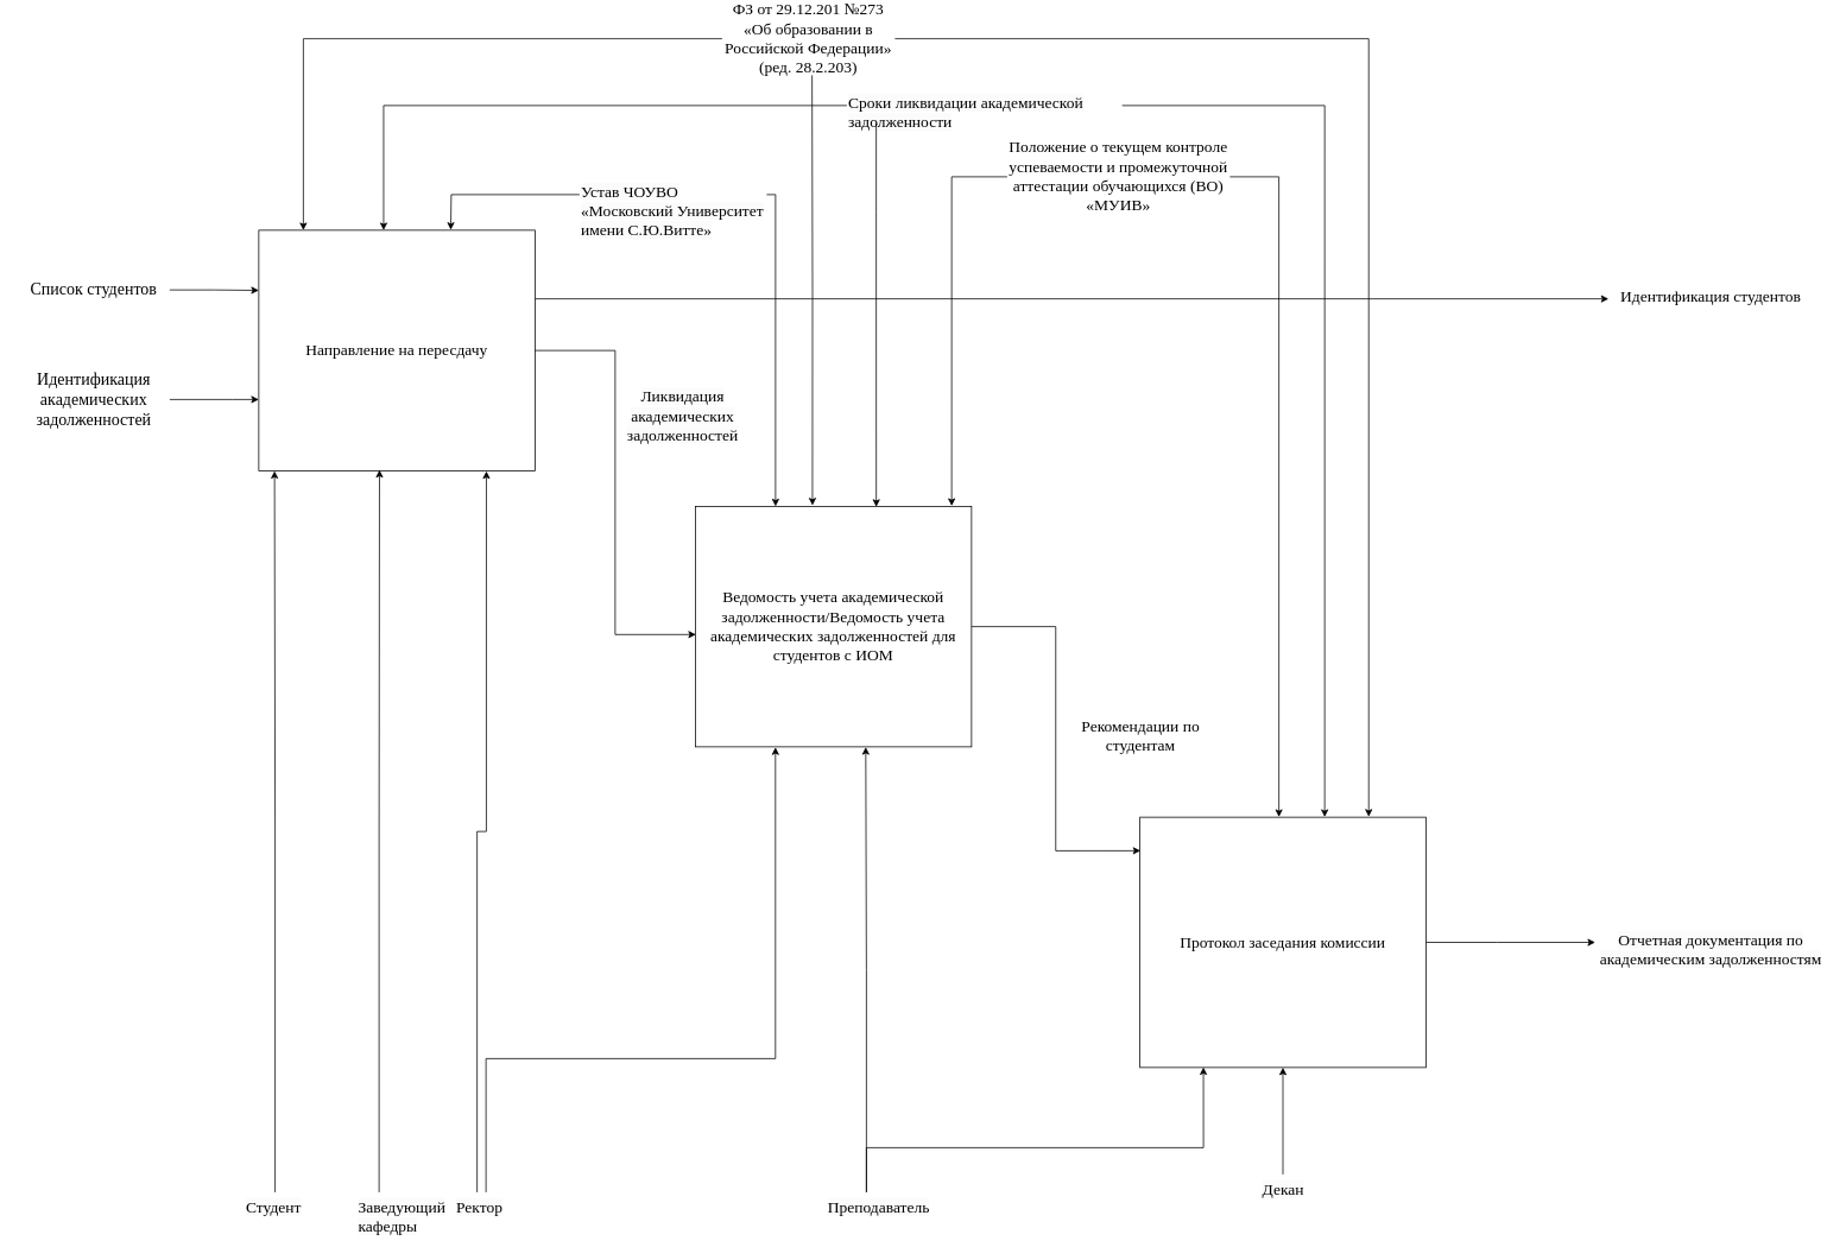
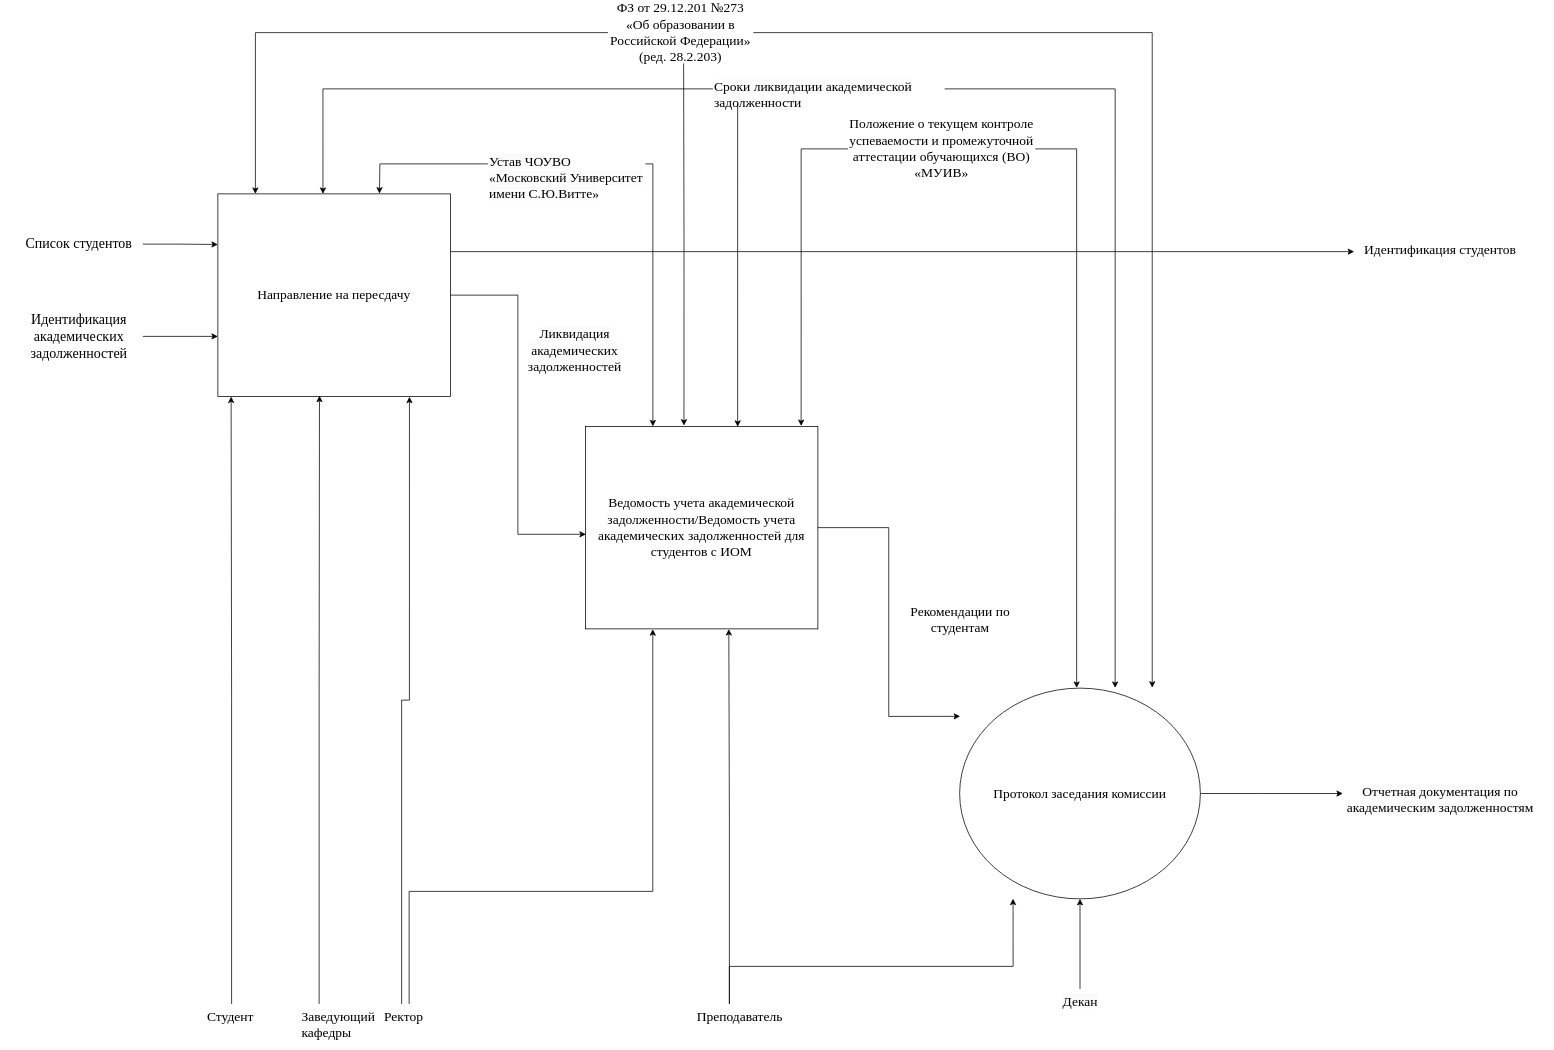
  <mxCell id="0" />
  <mxCell id="1" parent="0" />
  <mxCell id="2" style="edgeStyle=orthogonalEdgeStyle;rounded=0;orthogonalLoop=1;jettySize=auto;html=1;entryX=0;entryY=0.5;entryDx=0;entryDy=0;" parent="1" source="3" target="40" edge="1"><mxGeometry relative="1" as="geometry"><Array as="points"><mxPoint x="910" y="327" /><mxPoint x="910" y="327" /></Array></mxGeometry></mxCell>
  <mxCell id="3" value="&lt;span style=&quot;font-family: &amp;quot;Times New Roman&amp;quot;;&quot;&gt;Направление на пересдачу&lt;/span&gt;" style="rounded=0;whiteSpace=wrap;html=1;fontSize=18;" parent="1" vertex="1"><mxGeometry x="290" y="250" width="310" height="270" as="geometry" /></mxCell>
  <mxCell id="4" style="edgeStyle=orthogonalEdgeStyle;rounded=0;orthogonalLoop=1;jettySize=auto;html=1;fontSize=18;entryX=0.486;entryY=-0.001;entryDx=0;entryDy=0;entryPerimeter=0;" parent="1" source="5" target="16" edge="1"><mxGeometry relative="1" as="geometry"><Array as="points"><mxPoint x="1435" y="190" /></Array></mxGeometry></mxCell>
  <mxCell id="5" value="&lt;span style=&quot;font-family: &amp;quot;Times New Roman&amp;quot;;&quot;&gt;&lt;font&gt;Положение о текущем контроле успеваемости и промежуточной аттестации обучающихся (ВО) «МУИВ»&lt;/font&gt;&lt;/span&gt;" style="text;html=1;align=center;verticalAlign=middle;whiteSpace=wrap;rounded=0;fontSize=18;" parent="1" vertex="1"><mxGeometry x="1130" y="180" width="250" height="20" as="geometry" /></mxCell>
  <mxCell id="6" style="edgeStyle=orthogonalEdgeStyle;rounded=0;orthogonalLoop=1;jettySize=auto;html=1;fontSize=18;" parent="1" source="7" target="3" edge="1"><mxGeometry relative="1" as="geometry"><Array as="points"><mxPoint x="340" y="35" /></Array></mxGeometry></mxCell>
  <mxCell id="7" value="&lt;span style=&quot;font-family: &amp;quot;Times New Roman&amp;quot;;&quot;&gt;ФЗ от 29.12.201 №273 «Об образовании в Российской Федерации» (ред. 28.2.203)&lt;/span&gt;" style="text;html=1;align=center;verticalAlign=middle;whiteSpace=wrap;rounded=0;fontSize=18;" parent="1" vertex="1"><mxGeometry x="810" y="20" width="194" height="30" as="geometry" /></mxCell>
  <mxCell id="8" value="&lt;span style=&quot;color: rgb(0, 0, 0); font-family: &amp;quot;Times New Roman&amp;quot;; font-style: normal; font-variant-ligatures: normal; font-variant-caps: normal; font-weight: 400; letter-spacing: normal; orphans: 2; text-align: center; text-indent: 0px; text-transform: none; widows: 2; word-spacing: 0px; -webkit-text-stroke-width: 0px; white-space: normal; background-color: rgb(251, 251, 251); text-decoration-thickness: initial; text-decoration-style: initial; text-decoration-color: initial; float: none; display: inline !important;&quot;&gt;Студент&lt;/span&gt;" style="text;whiteSpace=wrap;html=1;fontSize=18;" parent="1" vertex="1"><mxGeometry x="274" y="1330" width="68.5" height="40" as="geometry" /></mxCell>
  <mxCell id="9" value="&lt;span style=&quot;color: rgb(0, 0, 0); font-family: &amp;quot;Times New Roman&amp;quot;; font-style: normal; font-variant-ligatures: normal; font-variant-caps: normal; font-weight: 400; letter-spacing: normal; orphans: 2; text-align: center; text-indent: 0px; text-transform: none; widows: 2; word-spacing: 0px; -webkit-text-stroke-width: 0px; white-space: normal; background-color: rgb(251, 251, 251); text-decoration-thickness: initial; text-decoration-style: initial; text-decoration-color: initial; float: none; display: inline !important;&quot;&gt;Заведующий кафедры&lt;/span&gt;" style="text;whiteSpace=wrap;html=1;fontSize=18;" parent="1" vertex="1"><mxGeometry x="400" y="1330" width="50" height="40" as="geometry" /></mxCell>
  <mxCell id="10" style="edgeStyle=orthogonalEdgeStyle;rounded=0;orthogonalLoop=1;jettySize=auto;html=1;entryX=0.29;entryY=1.002;entryDx=0;entryDy=0;entryPerimeter=0;" parent="1" source="11" target="14" edge="1"><mxGeometry relative="1" as="geometry"><Array as="points"><mxPoint x="545" y="1180" /><mxPoint x="870" y="1180" /></Array></mxGeometry></mxCell>
  <mxCell id="11" value="&lt;span style=&quot;color: rgb(0, 0, 0); font-family: &amp;quot;Times New Roman&amp;quot;; font-style: normal; font-variant-ligatures: normal; font-variant-caps: normal; font-weight: 400; letter-spacing: normal; orphans: 2; text-align: center; text-indent: 0px; text-transform: none; widows: 2; word-spacing: 0px; -webkit-text-stroke-width: 0px; white-space: normal; background-color: rgb(251, 251, 251); text-decoration-thickness: initial; text-decoration-style: initial; text-decoration-color: initial; float: none; display: inline !important;&quot;&gt;Ректор&lt;/span&gt;" style="text;whiteSpace=wrap;html=1;fontSize=18;" parent="1" vertex="1"><mxGeometry x="510" y="1330" width="50" height="40" as="geometry" /></mxCell>
  <mxCell id="12" style="edgeStyle=orthogonalEdgeStyle;rounded=0;orthogonalLoop=1;jettySize=auto;html=1;entryX=0.5;entryY=1;entryDx=0;entryDy=0;fontSize=18;" parent="1" source="13" target="16" edge="1"><mxGeometry relative="1" as="geometry" /></mxCell>
  <mxCell id="13" value="&lt;span style=&quot;color: rgb(0, 0, 0); font-family: &amp;quot;Times New Roman&amp;quot;; font-style: normal; font-variant-ligatures: normal; font-variant-caps: normal; font-weight: 400; letter-spacing: normal; orphans: 2; text-indent: 0px; text-transform: none; widows: 2; word-spacing: 0px; -webkit-text-stroke-width: 0px; white-space: normal; background-color: rgb(251, 251, 251); text-decoration-thickness: initial; text-decoration-style: initial; text-decoration-color: initial; float: none; display: inline !important;&quot;&gt;Декан&lt;/span&gt;" style="text;whiteSpace=wrap;html=1;align=center;fontSize=18;" parent="1" vertex="1"><mxGeometry x="1404.5" y="1310" width="70" height="40" as="geometry" /></mxCell>
  <mxCell id="14" value="&lt;span style=&quot;font-family: &amp;quot;Times New Roman&amp;quot;;&quot;&gt;Ведомость учета академической задолженности/&lt;/span&gt;&lt;font face=&quot;Times New Roman&quot;&gt;Ведомость учета академических задолженностей для студентов с ИОМ&lt;/font&gt;" style="rounded=0;whiteSpace=wrap;html=1;fontSize=18;" parent="1" vertex="1"><mxGeometry x="780" y="560" width="310" height="270" as="geometry" /></mxCell>
  <mxCell id="15" style="edgeStyle=orthogonalEdgeStyle;rounded=0;orthogonalLoop=1;jettySize=auto;html=1;fontSize=18;entryX=0;entryY=0.5;entryDx=0;entryDy=0;" parent="1" source="16" target="28" edge="1"><mxGeometry relative="1" as="geometry"><Array as="points"><mxPoint x="1680" y="1050" /><mxPoint x="1680" y="1050" /></Array></mxGeometry></mxCell>
- <mxCell id="16" value="&lt;font face=&quot;Times New Roman&quot;&gt;&lt;span style=&quot;text-align: start; caret-color: rgb(51, 144, 236); white-space-collapse: preserve; background-color: rgb(255, 255, 255);&quot;&gt;&lt;font&gt;Протокол заседания комиссии&lt;/font&gt;&lt;/span&gt;&lt;/font&gt;" style="rounded=0;whiteSpace=wrap;html=1;fontSize=18;" parent="1" vertex="1"><mxGeometry x="1279" y="909" width="321" height="281" as="geometry" /></mxCell>
+ <mxCell id="16" value="&lt;font face=&quot;Times New Roman&quot;&gt;&lt;span style=&quot;text-align: start; caret-color: rgb(51, 144, 236); white-space-collapse: preserve; background-color: rgb(255, 255, 255);&quot;&gt;&lt;font&gt;Протокол заседания комиссии&lt;/font&gt;&lt;/span&gt;&lt;/font&gt;" style="ellipse;whiteSpace=wrap;html=1;fontSize=18;" parent="1" vertex="1"><mxGeometry x="1279" y="909" width="321" height="281" as="geometry" /></mxCell>
  <mxCell id="17" style="edgeStyle=orthogonalEdgeStyle;rounded=0;orthogonalLoop=1;jettySize=auto;html=1;entryX=0.002;entryY=0.533;entryDx=0;entryDy=0;entryPerimeter=0;fontSize=18;" parent="1" source="3" target="14" edge="1"><mxGeometry relative="1" as="geometry" /></mxCell>
  <mxCell id="18" value="&lt;div style=&quot;text-align: center;&quot;&gt;&lt;span style=&quot;font-family: &amp;quot;Times New Roman&amp;quot;; background-color: rgb(251, 251, 251);&quot;&gt;Ликвидация академических задолженностей&lt;/span&gt;&lt;/div&gt;" style="text;whiteSpace=wrap;html=1;fontSize=18;" parent="1" vertex="1"><mxGeometry x="690" y="420" width="150" height="40" as="geometry" /></mxCell>
  <mxCell id="19" style="edgeStyle=orthogonalEdgeStyle;rounded=0;orthogonalLoop=1;jettySize=auto;html=1;fontSize=18;" parent="1" source="20" target="14" edge="1"><mxGeometry relative="1" as="geometry"><Array as="points"><mxPoint x="870" y="210" /></Array></mxGeometry></mxCell>
  <mxCell id="20" value="&lt;span style=&quot;color: rgb(0, 0, 0); font-family: &amp;quot;Times New Roman&amp;quot;; font-style: normal; font-variant-ligatures: normal; font-variant-caps: normal; font-weight: 400; letter-spacing: normal; orphans: 2; text-align: center; text-indent: 0px; text-transform: none; widows: 2; word-spacing: 0px; -webkit-text-stroke-width: 0px; white-space: normal; background-color: rgb(251, 251, 251); text-decoration-thickness: initial; text-decoration-style: initial; text-decoration-color: initial; float: none; display: inline !important;&quot;&gt;Устав ЧОУВО «Московский Университет имени С.Ю.Витте»&lt;/span&gt;" style="text;whiteSpace=wrap;html=1;fontSize=18;" parent="1" vertex="1"><mxGeometry x="650" y="190" width="210" height="40" as="geometry" /></mxCell>
  <mxCell id="21" value="&lt;font face=&quot;Times New Roman&quot;&gt;Рекомендации по студентам&lt;/font&gt;" style="text;whiteSpace=wrap;html=1;align=center;fontSize=18;" parent="1" vertex="1"><mxGeometry x="1190" y="790" width="180" height="40" as="geometry" /></mxCell>
  <mxCell id="22" style="edgeStyle=orthogonalEdgeStyle;rounded=0;orthogonalLoop=1;jettySize=auto;html=1;entryX=0.695;entryY=0.017;entryDx=0;entryDy=0;entryPerimeter=0;exitX=0;exitY=0.5;exitDx=0;exitDy=0;fontSize=18;" parent="1" source="20" edge="1"><mxGeometry relative="1" as="geometry"><mxPoint x="630" y="145" as="sourcePoint" /><mxPoint x="505.45" y="249.59" as="targetPoint" /></mxGeometry></mxCell>
  <mxCell id="23" style="edgeStyle=orthogonalEdgeStyle;rounded=0;orthogonalLoop=1;jettySize=auto;html=1;entryX=0.8;entryY=-0.002;entryDx=0;entryDy=0;entryPerimeter=0;fontSize=18;" parent="1" source="7" target="16" edge="1"><mxGeometry relative="1" as="geometry" /></mxCell>
  <mxCell id="24" style="edgeStyle=orthogonalEdgeStyle;rounded=0;orthogonalLoop=1;jettySize=auto;html=1;fontSize=18;" parent="1" source="25" target="3" edge="1"><mxGeometry relative="1" as="geometry"><Array as="points"><mxPoint x="260" y="440" /><mxPoint x="260" y="440" /></Array></mxGeometry></mxCell>
  <mxCell id="25" value="&lt;span style=&quot;font-size:14.0pt;font-family:&amp;quot;Times New Roman&amp;quot;,serif;&lt;br/&gt;mso-fareast-font-family:&amp;quot;Times New Roman&amp;quot;;mso-ansi-language:RU;mso-fareast-language:&lt;br/&gt;RU;mso-bidi-language:AR-SA&quot;&gt;Идентификация академических задолженностей&lt;/span&gt;" style="text;html=1;align=center;verticalAlign=middle;whiteSpace=wrap;rounded=0;fontSize=18;" parent="1" vertex="1"><mxGeometry x="20" y="430" width="170" height="20" as="geometry" /></mxCell>
  <mxCell id="26" style="edgeStyle=orthogonalEdgeStyle;rounded=0;orthogonalLoop=1;jettySize=auto;html=1;entryX=0.002;entryY=0.134;entryDx=0;entryDy=0;entryPerimeter=0;fontSize=18;" parent="1" source="14" target="16" edge="1"><mxGeometry relative="1" as="geometry" /></mxCell>
  <mxCell id="27" value="&lt;span style=&quot;color: rgb(0, 0, 0); font-family: &amp;quot;Times New Roman&amp;quot;; font-style: normal; font-variant-ligatures: normal; font-variant-caps: normal; font-weight: 400; letter-spacing: normal; orphans: 2; text-align: center; text-indent: 0px; text-transform: none; widows: 2; word-spacing: 0px; -webkit-text-stroke-width: 0px; white-space: normal; background-color: rgb(251, 251, 251); text-decoration-thickness: initial; text-decoration-style: initial; text-decoration-color: initial; float: none; display: inline !important;&quot;&gt;Преподаватель&lt;/span&gt;" style="text;whiteSpace=wrap;html=1;fontSize=18;" parent="1" vertex="1"><mxGeometry x="927" y="1330" width="90" height="40" as="geometry" /></mxCell>
  <mxCell id="28" value="&lt;span style=&quot;color: rgb(0, 0, 0); font-family: &amp;quot;Times New Roman&amp;quot;; font-style: normal; font-variant-ligatures: normal; font-variant-caps: normal; font-weight: 400; letter-spacing: normal; orphans: 2; text-indent: 0px; text-transform: none; widows: 2; word-spacing: 0px; -webkit-text-stroke-width: 0px; white-space: normal; background-color: rgb(251, 251, 251); text-decoration-thickness: initial; text-decoration-style: initial; text-decoration-color: initial; float: none; display: inline !important;&quot;&gt;Отчетная документация по академическим задолженностям&lt;/span&gt;" style="text;whiteSpace=wrap;html=1;align=center;fontSize=18;" parent="1" vertex="1"><mxGeometry x="1790" y="1029.5" width="260" height="40" as="geometry" /></mxCell>
  <mxCell id="29" style="edgeStyle=orthogonalEdgeStyle;rounded=0;orthogonalLoop=1;jettySize=auto;html=1;fontSize=18;entryX=0.437;entryY=0.997;entryDx=0;entryDy=0;entryPerimeter=0;" parent="1" source="9" target="3" edge="1"><mxGeometry relative="1" as="geometry"><mxPoint x="436" y="520" as="targetPoint" /></mxGeometry></mxCell>
  <mxCell id="30" style="edgeStyle=orthogonalEdgeStyle;rounded=0;orthogonalLoop=1;jettySize=auto;html=1;entryX=0.452;entryY=0;entryDx=0;entryDy=0;entryPerimeter=0;fontSize=18;" parent="1" source="31" target="3" edge="1"><mxGeometry relative="1" as="geometry" /></mxCell>
  <mxCell id="31" value="&lt;span style=&quot;color: rgb(0, 0, 0); font-family: &amp;quot;Times New Roman&amp;quot;; font-style: normal; font-variant-ligatures: normal; font-variant-caps: normal; font-weight: 400; letter-spacing: normal; orphans: 2; text-align: center; text-indent: 0px; text-transform: none; widows: 2; word-spacing: 0px; -webkit-text-stroke-width: 0px; white-space: normal; background-color: rgb(251, 251, 251); text-decoration-thickness: initial; text-decoration-style: initial; text-decoration-color: initial; float: none; display: inline !important;&quot;&gt;Сроки ликвидации академической задолженности&lt;/span&gt;" style="text;whiteSpace=wrap;html=1;fontSize=18;" parent="1" vertex="1"><mxGeometry x="950" y="90" width="309" height="40" as="geometry" /></mxCell>
  <mxCell id="32" style="edgeStyle=orthogonalEdgeStyle;rounded=0;orthogonalLoop=1;jettySize=auto;html=1;entryX=0.928;entryY=-0.002;entryDx=0;entryDy=0;entryPerimeter=0;fontSize=18;" parent="1" source="5" target="14" edge="1"><mxGeometry relative="1" as="geometry" /></mxCell>
  <mxCell id="33" style="edgeStyle=orthogonalEdgeStyle;rounded=0;orthogonalLoop=1;jettySize=auto;html=1;entryX=0.655;entryY=0.002;entryDx=0;entryDy=0;entryPerimeter=0;fontSize=18;" parent="1" source="31" target="14" edge="1"><mxGeometry relative="1" as="geometry"><Array as="points"><mxPoint x="983" y="230" /><mxPoint x="983" y="230" /></Array></mxGeometry></mxCell>
  <mxCell id="34" style="edgeStyle=orthogonalEdgeStyle;rounded=0;orthogonalLoop=1;jettySize=auto;html=1;entryX=0.424;entryY=0.011;entryDx=0;entryDy=0;entryPerimeter=0;fontSize=18;" parent="1" edge="1"><mxGeometry relative="1" as="geometry"><mxPoint x="911" y="76" as="sourcePoint" /><mxPoint x="911.44" y="558.97" as="targetPoint" /></mxGeometry></mxCell>
  <mxCell id="35" style="edgeStyle=orthogonalEdgeStyle;rounded=0;orthogonalLoop=1;jettySize=auto;html=1;entryX=0.646;entryY=-0.001;entryDx=0;entryDy=0;entryPerimeter=0;fontSize=18;" parent="1" source="31" target="16" edge="1"><mxGeometry relative="1" as="geometry" /></mxCell>
  <mxCell id="36" style="edgeStyle=orthogonalEdgeStyle;rounded=0;orthogonalLoop=1;jettySize=auto;html=1;entryX=0.057;entryY=1.001;entryDx=0;entryDy=0;entryPerimeter=0;" parent="1" source="8" target="3" edge="1"><mxGeometry relative="1" as="geometry"><mxPoint x="310" y="520" as="targetPoint" /></mxGeometry></mxCell>
  <mxCell id="37" style="edgeStyle=orthogonalEdgeStyle;rounded=0;orthogonalLoop=1;jettySize=auto;html=1;entryX=0.824;entryY=1.002;entryDx=0;entryDy=0;entryPerimeter=0;" parent="1" source="11" target="3" edge="1"><mxGeometry relative="1" as="geometry" /></mxCell>
  <mxCell id="38" style="edgeStyle=orthogonalEdgeStyle;rounded=0;orthogonalLoop=1;jettySize=auto;html=1;entryX=0.617;entryY=1.001;entryDx=0;entryDy=0;entryPerimeter=0;" parent="1" source="27" target="14" edge="1"><mxGeometry relative="1" as="geometry" /></mxCell>
  <mxCell id="39" style="edgeStyle=orthogonalEdgeStyle;rounded=0;orthogonalLoop=1;jettySize=auto;html=1;entryX=0.222;entryY=0.999;entryDx=0;entryDy=0;entryPerimeter=0;" parent="1" source="27" target="16" edge="1"><mxGeometry relative="1" as="geometry"><Array as="points"><mxPoint x="972" y="1280" /><mxPoint x="1350" y="1280" /></Array></mxGeometry></mxCell>
  <mxCell id="40" value="&lt;span style=&quot;font-family: &amp;quot;Times New Roman&amp;quot;;&quot;&gt;&lt;font&gt;Идентификация студентов&lt;/font&gt;&lt;/span&gt;" style="text;whiteSpace=wrap;html=1;align=center;fontSize=18;" parent="1" vertex="1"><mxGeometry x="1805" y="307" width="230" height="40" as="geometry" /></mxCell>
  <mxCell id="41" style="edgeStyle=orthogonalEdgeStyle;rounded=0;orthogonalLoop=1;jettySize=auto;html=1;entryX=0;entryY=0.25;entryDx=0;entryDy=0;" parent="1" source="42" target="3" edge="1"><mxGeometry relative="1" as="geometry" /></mxCell>
  <mxCell id="42" value="&lt;span style=&quot;font-size:14.0pt;font-family:&amp;quot;Times New Roman&amp;quot;,serif;&lt;br/&gt;mso-fareast-font-family:&amp;quot;Times New Roman&amp;quot;;mso-ansi-language:RU;mso-fareast-language:&lt;br/&gt;RU;mso-bidi-language:AR-SA&quot;&gt;Список студентов&lt;/span&gt;" style="text;html=1;align=center;verticalAlign=middle;whiteSpace=wrap;rounded=0;fontSize=18;" parent="1" vertex="1"><mxGeometry x="20" y="307" width="170" height="20" as="geometry" /></mxCell>
